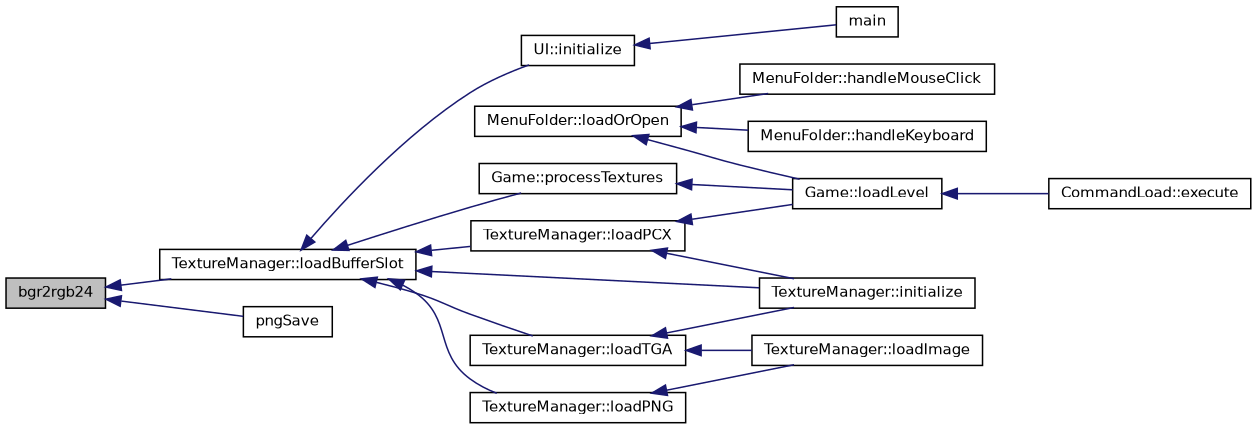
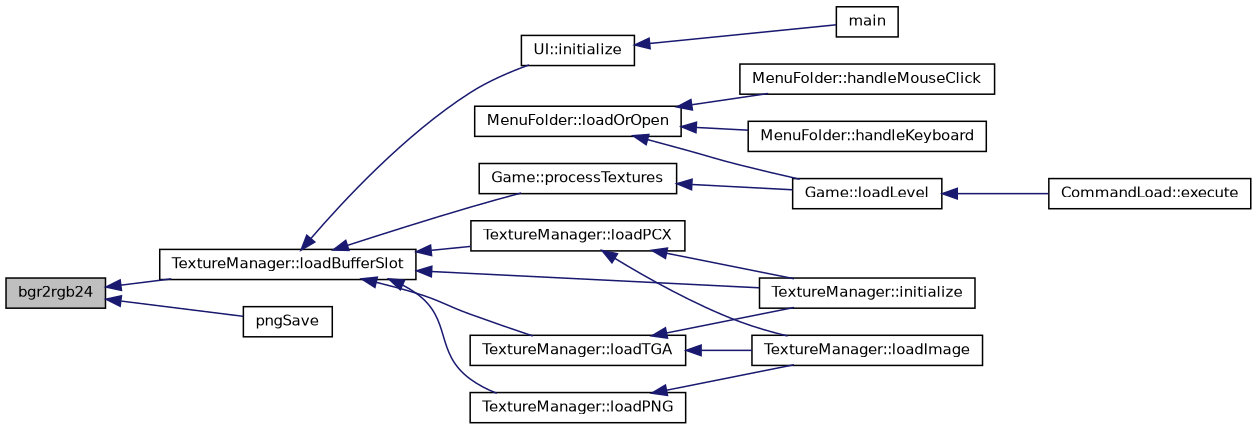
  digraph {
    rankdir=LR
    node [color=black fillcolor=white fontname=Helvetica fontsize=10 shape=record style=filled]
    edge [color=midnightblue dir=back fontname=Helvetica fontsize=10 labelfontname=Helvetica labelfontsize=10 style=solid]
    n1 [fillcolor=grey75 fontcolor=black height=0.2 label=bgr2rgb24 width=0.4]
    n2 [height=0.2 label="TextureManager::loadBufferSlot" width=0.4]
    n3 [height=0.2 label=pngSave width=0.4]
    n4 [height=0.2 label="Game::processTextures" width=0.4]
    n5 [height=0.2 label="TextureManager::initialize" width=0.4]
    n6 [height=0.2 label="TextureManager::loadPCX" width=0.4]
    n7 [height=0.2 label="TextureManager::loadPNG" width=0.4]
    n8 [height=0.2 label="TextureManager::loadTGA" width=0.4]
    n9 [height=0.2 label="UI::initialize" width=0.4]
    n10 [height=0.2 label="Game::loadLevel" width=0.4]
    n11 [height=0.2 label="TextureManager::loadImage" width=0.4]
    n12 [height=0.2 label=main width=0.4]
    n13 [height=0.2 label="CommandLoad::execute" width=0.4]
    n14 [height=0.2 label="MenuFolder::loadOrOpen" width=0.4]
    n15 [height=0.2 label="MenuFolder::handleKeyboard" width=0.4]
    n16 [height=0.2 label="MenuFolder::handleMouseClick" width=0.4]
    n1 -> n2
    n1 -> n3
    n2 -> n4
    n2 -> n5
    n2 -> n6
    n2 -> n7
    n2 -> n8
    n2 -> n9
    n4 -> n10
    n6 -> n5
-   n6 -> n10
+   n6 -> n11
    n7 -> n11
    n8 -> n5
    n8 -> n11
    n9 -> n12
    n10 -> n13
    n14 -> n10
    n14 -> n15
    n14 -> n16
  }
